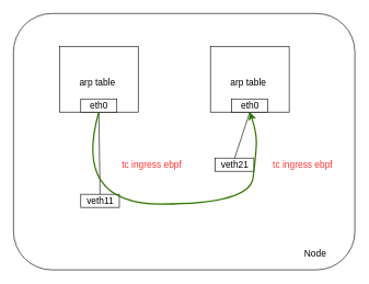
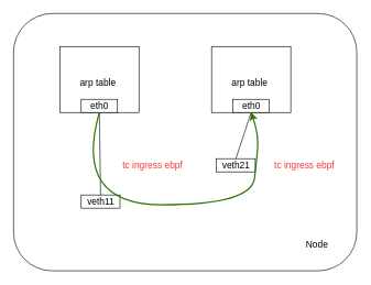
  <mxCell id="0" />
  <mxCell id="1" parent="0" />
  <mxCell id="2" value="" style="rounded=1;whiteSpace=wrap;html=1;" vertex="1" parent="1"><mxGeometry x="20" y="20" width="520" height="390" as="geometry" /></mxCell>
  <mxCell id="3" value="" style="rounded=0;whiteSpace=wrap;html=1;" vertex="1" parent="1"><mxGeometry x="90" y="70" width="120" height="100" as="geometry" /></mxCell>
  <mxCell id="4" value="eth0" style="rounded=0;whiteSpace=wrap;html=1;fontSize=14;" vertex="1" parent="1"><mxGeometry x="122.5" y="150" width="55" height="20" as="geometry" /></mxCell>
  <mxCell id="5" value="veth11" style="rounded=0;whiteSpace=wrap;html=1;fontSize=14;" vertex="1" parent="1"><mxGeometry x="122.5" y="295" width="58.75" height="20" as="geometry" /></mxCell>
  <mxCell id="6" value="" style="endArrow=none;html=1;fontSize=14;entryX=0.5;entryY=1;entryDx=0;entryDy=0;exitX=0.5;exitY=0;exitDx=0;exitDy=0;" edge="1" parent="1" source="5" target="4"><mxGeometry width="50" height="50" relative="1" as="geometry"><mxPoint x="340" y="240" as="sourcePoint" /><mxPoint x="390" y="190" as="targetPoint" /></mxGeometry></mxCell>
  <mxCell id="7" value="" style="rounded=0;whiteSpace=wrap;html=1;" vertex="1" parent="1"><mxGeometry x="320" y="70" width="120" height="100" as="geometry" /></mxCell>
  <mxCell id="8" value="eth0" style="rounded=0;whiteSpace=wrap;html=1;fontSize=14;" vertex="1" parent="1"><mxGeometry x="352.5" y="150" width="55" height="20" as="geometry" /></mxCell>
  <mxCell id="9" value="veth21" style="rounded=0;whiteSpace=wrap;html=1;fontSize=14;" vertex="1" parent="1"><mxGeometry x="327.5" y="240" width="58.75" height="20" as="geometry" /></mxCell>
  <mxCell id="10" value="" style="endArrow=none;html=1;fontSize=14;entryX=0.5;entryY=1;entryDx=0;entryDy=0;exitX=0.5;exitY=0;exitDx=0;exitDy=0;" edge="1" parent="1" source="9" target="8"><mxGeometry width="50" height="50" relative="1" as="geometry"><mxPoint x="570" y="240" as="sourcePoint" /><mxPoint x="620" y="190" as="targetPoint" /></mxGeometry></mxCell>
  <mxCell id="11" value="&lt;font color=&quot;#ff3333&quot;&gt;tc ingress ebpf&lt;/font&gt;" style="text;html=1;strokeColor=none;fillColor=none;align=center;verticalAlign=middle;whiteSpace=wrap;rounded=0;fontSize=14;" vertex="1" parent="1"><mxGeometry x="181.25" y="235" width="100" height="30" as="geometry" /></mxCell>
  <mxCell id="12" value="&lt;font color=&quot;#ff3333&quot;&gt;tc ingress ebpf&lt;/font&gt;" style="text;html=1;strokeColor=none;fillColor=none;align=center;verticalAlign=middle;whiteSpace=wrap;rounded=0;fontSize=14;" vertex="1" parent="1"><mxGeometry x="411.25" y="235" width="100" height="30" as="geometry" /></mxCell>
  <mxCell id="13" value="" style="curved=1;endArrow=classic;html=1;fontSize=14;exitX=0.5;exitY=1;exitDx=0;exitDy=0;entryX=0.5;entryY=1;entryDx=0;entryDy=0;fillColor=#60a917;strokeColor=#2D7600;strokeWidth=2;" edge="1" parent="1" source="4" target="8"><mxGeometry width="50" height="50" relative="1" as="geometry"><mxPoint x="340" y="230" as="sourcePoint" /><mxPoint x="390" y="180" as="targetPoint" /><Array as="points"><mxPoint x="110" y="310" /><mxPoint x="380" y="310" /><mxPoint x="390" y="230" /><mxPoint x="390" y="200" /></Array></mxGeometry></mxCell>
  <mxCell id="14" value="arp table" style="text;html=1;strokeColor=none;fillColor=none;align=center;verticalAlign=middle;whiteSpace=wrap;rounded=0;fontSize=14;" vertex="1" parent="1"><mxGeometry x="117.5" y="110" width="60" height="30" as="geometry" /></mxCell>
  <mxCell id="15" value="arp table" style="text;html=1;strokeColor=none;fillColor=none;align=center;verticalAlign=middle;whiteSpace=wrap;rounded=0;fontSize=14;" vertex="1" parent="1"><mxGeometry x="347.5" y="110" width="60" height="30" as="geometry" /></mxCell>
- <mxCell id="16" value="Node" style="text;html=1;strokeColor=none;fillColor=none;align=center;verticalAlign=middle;whiteSpace=wrap;rounded=0;fontSize=14;" vertex="1" parent="1"><mxGeometry x="450" y="370" width="60" height="30" as="geometry" /></mxCell>
+ <mxCell id="16" value="Node" style="text;html=1;strokeColor=none;fillColor=none;align=center;verticalAlign=middle;whiteSpace=wrap;rounded=0;fontSize=14;" vertex="1" parent="1"><mxGeometry x="450" y="355" width="60" height="30" as="geometry" /></mxCell>
